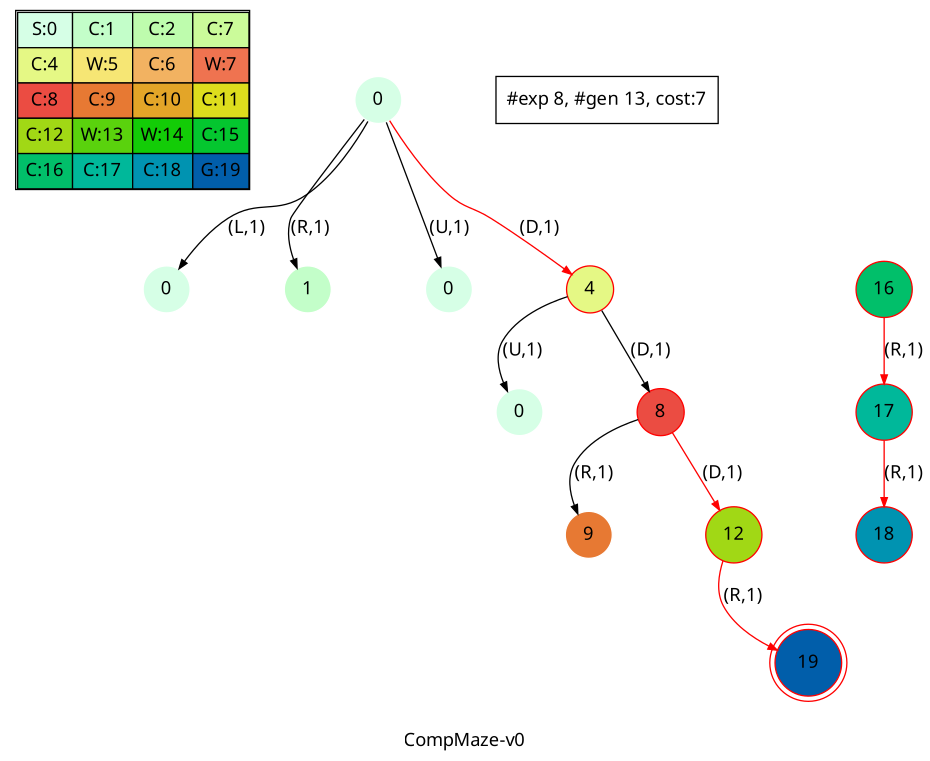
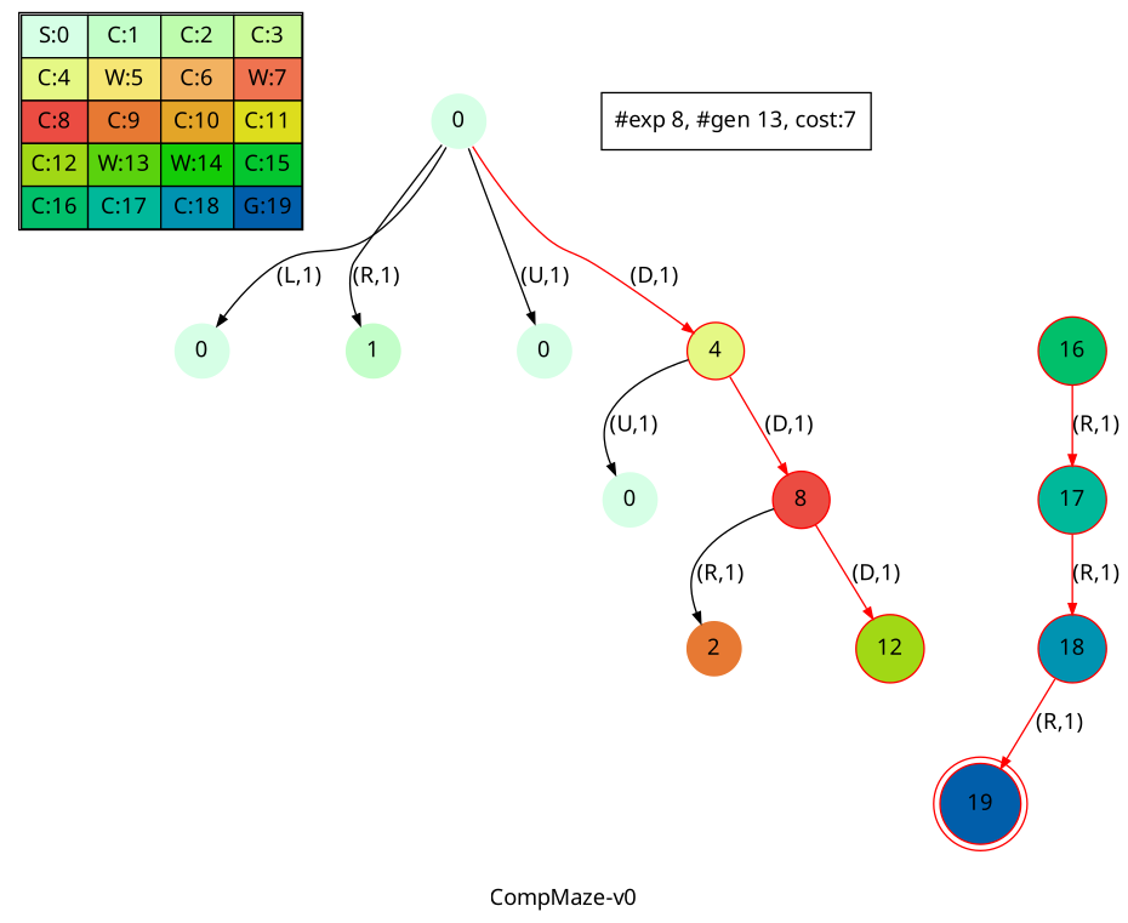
  digraph {
    fontname="Noto Sans"
    label="CompMaze-v0"
    nodesep=1
    ranksep=0.5
    node [fontname="Noto Sans" shape=circle color=red fillcolor="0.39803922 0.15947579 0.99679532 1.        " style=filled]
    edge [arrowsize=0.7 fontname="Noto Sans" color=red]
-   n1 [label=<<table border="1" cellpadding="5" cellspacing="0" cellborder="1"><tr><td bgcolor="0.39803922 0.15947579 0.99679532 1.        ">S:0</td><td bgcolor="0.35098039 0.23194764 0.99315867 1.        ">C:1</td><td bgcolor="0.29607843 0.31486959 0.98720184 1.        ">C:2</td><td bgcolor="0.24901961 0.38410575 0.98063477 1.        ">C:7</td></tr><tr><td bgcolor="0.19411765 0.46220388 0.97128103 1.        ">C:4</td><td bgcolor="0.14705882 0.52643216 0.96182564 1.        ">W:5</td><td bgcolor="0.09215686 0.59770746 0.94913494 1.        ">C:6</td><td bgcolor="0.0372549  0.66454018 0.93467977 1.        ">W:7</td></tr><tr><td bgcolor="0.00980392 0.71791192 0.92090552 1.        ">C:8</td><td bgcolor="0.06470588 0.77520398 0.9032472  1.        ">C:9</td><td bgcolor="0.11176471 0.81974048 0.88677369 1.        ">C:10</td><td bgcolor="0.16666667 0.8660254  0.8660254  1.        ">C:11</td></tr><tr><td bgcolor="0.21372549 0.9005867  0.84695821 1.        ">C:12</td><td bgcolor="0.26862745 0.93467977 0.82325295 1.        ">W:13</td><td bgcolor="0.32352941 0.96182564 0.79801723 1.        ">W:14</td><td bgcolor="0.37058824 0.97940977 0.77520398 1.        ">C:15</td></tr><tr><td bgcolor="0.4254902  0.99315867 0.74725253 1.        ">C:16</td><td bgcolor="0.47254902 0.99907048 0.72218645 1.        ">C:17</td><td bgcolor="0.52745098 0.99907048 0.69169844 1.        ">C:18</td><td bgcolor="0.5745098  0.99315867 0.66454018 1.        ">G:19</td></tr></table>> shape=plaintext color="" fillcolor="" style=""]
+   n1 [label=<<table border="1" cellpadding="5" cellspacing="0" cellborder="1"><tr><td bgcolor="0.39803922 0.15947579 0.99679532 1.        ">S:0</td><td bgcolor="0.35098039 0.23194764 0.99315867 1.        ">C:1</td><td bgcolor="0.29607843 0.31486959 0.98720184 1.        ">C:2</td><td bgcolor="0.24901961 0.38410575 0.98063477 1.        ">C:3</td></tr><tr><td bgcolor="0.19411765 0.46220388 0.97128103 1.        ">C:4</td><td bgcolor="0.14705882 0.52643216 0.96182564 1.        ">W:5</td><td bgcolor="0.09215686 0.59770746 0.94913494 1.        ">C:6</td><td bgcolor="0.0372549  0.66454018 0.93467977 1.        ">W:7</td></tr><tr><td bgcolor="0.00980392 0.71791192 0.92090552 1.        ">C:8</td><td bgcolor="0.06470588 0.77520398 0.9032472  1.        ">C:9</td><td bgcolor="0.11176471 0.81974048 0.88677369 1.        ">C:10</td><td bgcolor="0.16666667 0.8660254  0.8660254  1.        ">C:11</td></tr><tr><td bgcolor="0.21372549 0.9005867  0.84695821 1.        ">C:12</td><td bgcolor="0.26862745 0.93467977 0.82325295 1.        ">W:13</td><td bgcolor="0.32352941 0.96182564 0.79801723 1.        ">W:14</td><td bgcolor="0.37058824 0.97940977 0.77520398 1.        ">C:15</td></tr><tr><td bgcolor="0.4254902  0.99315867 0.74725253 1.        ">C:16</td><td bgcolor="0.47254902 0.99907048 0.72218645 1.        ">C:17</td><td bgcolor="0.52745098 0.99907048 0.69169844 1.        ">C:18</td><td bgcolor="0.5745098  0.99315867 0.66454018 1.        ">G:19</td></tr></table>> shape=plaintext color="" fillcolor="" style=""]
    n2 [color=white label=0]
    n3 [color=white label=0]
    n4 [color=white fillcolor="0.35098039 0.23194764 0.99315867 1.        " label=1]
    n5 [color=white label=0]
    n6 [fillcolor="0.19411765 0.46220388 0.97128103 1.        " label=4]
    n7 [color=white label=0]
    n8 [fillcolor="0.00980392 0.71791192 0.92090552 1.        " label=8]
-   n9 [color=white fillcolor="0.06470588 0.77520398 0.9032472  1.        " label=9]
+   n9 [color=white fillcolor="0.06470588 0.77520398 0.9032472  1.        " label=2]
    n10 [fillcolor="0.21372549 0.9005867  0.84695821 1.        " label=12]
    n11 [fillcolor="0.4254902  0.99315867 0.74725253 1.        " label=16]
    n12 [fillcolor="0.47254902 0.99907048 0.72218645 1.        " label=17]
    n13 [fillcolor="0.52745098 0.99907048 0.69169844 1.        " label=18]
    n14 [fillcolor="0.5745098  0.99315867 0.66454018 1.        " label=19 peripheries=2]
    "#exp 8, #gen 13, cost:7" [shape=box color="" fillcolor="" style=""]
    subgraph sub_1 {
      label=Map
      n1
    }
    n2 -> n3 [label="(L,1)" color=""]
    n2 -> n4 [label="(R,1)" color=""]
    n2 -> n5 [label="(U,1)" color=""]
    n2 -> n6 [label="(D,1)"]
    n6 -> n7 [label="(U,1)" color=""]
-   n6 -> n8 [color=black label="(D,1)"]
+   n6 -> n8 [label="(D,1)"]
    n8 -> n9 [label="(R,1)" color=""]
    n8 -> n10 [label="(D,1)"]
    n11 -> n12 [label="(R,1)"]
    n12 -> n13 [label="(R,1)"]
-   n10 -> n14 [label="(R,1)"]
+   n13 -> n14 [label="(R,1)"]
  }
